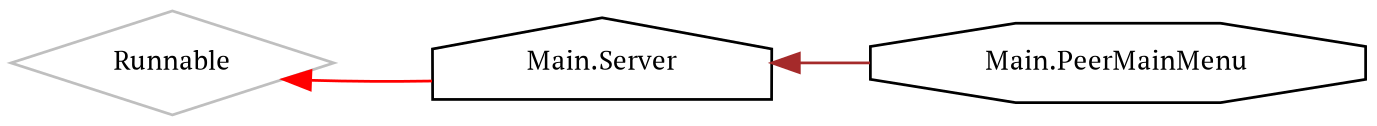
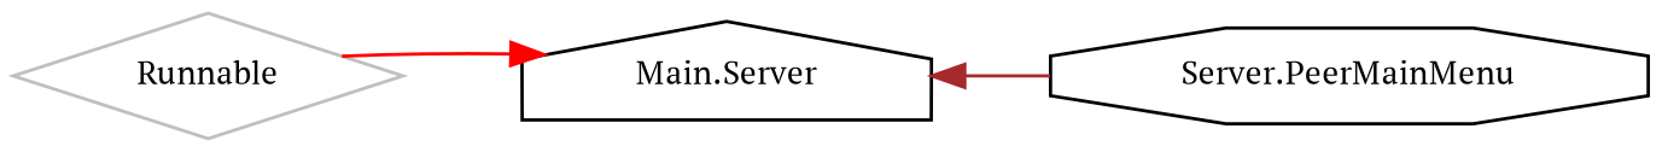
  digraph {
    fontname="PT Serif"
    rankdir=LR
    node [color=black fillcolor=white fontname="PT Serif" fontsize=10 style=filled]
    edge [dir=back fontname="PT Serif" fontsize=10 labelfontname=Helvetica labelfontsize=10 style=solid]
    n1 [color=grey75 height=0.2 label=Runnable shape=diamond width=0.4]
    n2 [height=0.2 label="Main.Server" shape=house width=0.4]
-   n3 [height=0.2 label="Main.PeerMainMenu" shape=octagon width=0.4]
-   n1 -> n2 [color=red]
+   n3 [height=0.2 label="Server.PeerMainMenu" shape=octagon width=0.4]
+   n2 -> n1 [color=red]
    n2 -> n3 [color=brown]
  }
